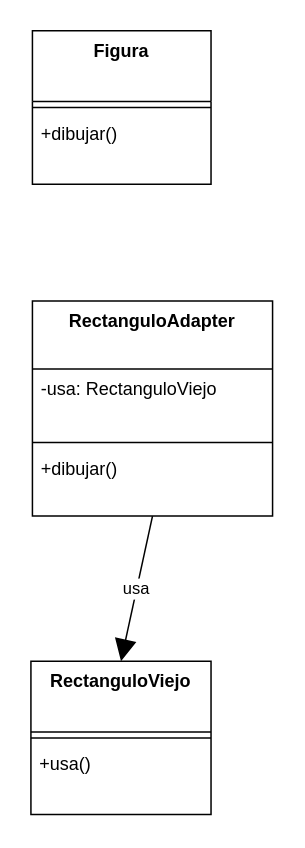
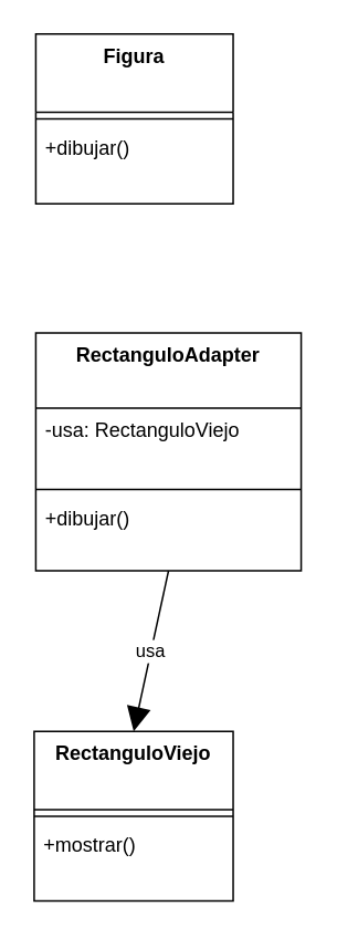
  <mxCell id="0" />
  <mxCell id="1" parent="0" />
  <mxCell id="2" value="Figura" style="swimlane;fontStyle=1;align=center;verticalAlign=top;childLayout=stackLayout;horizontal=1;startSize=47.2;horizontalStack=0;resizeParent=1;resizeParentMax=0;resizeLast=0;collapsible=0;marginBottom=0;" vertex="1" parent="1"><mxGeometry x="21" y="20" width="119" height="102.2" as="geometry" /></mxCell>
  <mxCell id="3" style="line;strokeWidth=1;fillColor=none;align=left;verticalAlign=middle;spacingTop=-1;spacingLeft=3;spacingRight=3;rotatable=0;labelPosition=right;points=[];portConstraint=eastwest;strokeColor=inherit;" vertex="1" parent="2"><mxGeometry y="47.2" width="119" height="8" as="geometry" /></mxCell>
  <mxCell id="4" value="+dibujar()" style="text;strokeColor=none;fillColor=none;align=left;verticalAlign=top;spacingLeft=4;spacingRight=4;overflow=hidden;rotatable=0;points=[[0,0.5],[1,0.5]];portConstraint=eastwest;" vertex="1" parent="2"><mxGeometry y="55.2" width="119" height="47" as="geometry" /></mxCell>
  <mxCell id="5" value="RectanguloViejo" style="swimlane;fontStyle=1;align=center;verticalAlign=top;childLayout=stackLayout;horizontal=1;startSize=47.2;horizontalStack=0;resizeParent=1;resizeParentMax=0;resizeLast=0;collapsible=0;marginBottom=0;" vertex="1" parent="1"><mxGeometry x="20" y="440" width="120" height="102.2" as="geometry" /></mxCell>
  <mxCell id="6" style="line;strokeWidth=1;fillColor=none;align=left;verticalAlign=middle;spacingTop=-1;spacingLeft=3;spacingRight=3;rotatable=0;labelPosition=right;points=[];portConstraint=eastwest;strokeColor=inherit;" vertex="1" parent="5"><mxGeometry y="47.2" width="120" height="8" as="geometry" /></mxCell>
- <mxCell id="7" value="+usa()" style="text;strokeColor=none;fillColor=none;align=left;verticalAlign=top;spacingLeft=4;spacingRight=4;overflow=hidden;rotatable=0;points=[[0,0.5],[1,0.5]];portConstraint=eastwest;" vertex="1" parent="5"><mxGeometry y="55.2" width="120" height="47" as="geometry" /></mxCell>
+ <mxCell id="7" value="+mostrar()" style="text;strokeColor=none;fillColor=none;align=left;verticalAlign=top;spacingLeft=4;spacingRight=4;overflow=hidden;rotatable=0;points=[[0,0.5],[1,0.5]];portConstraint=eastwest;" vertex="1" parent="5"><mxGeometry y="55.2" width="120" height="47" as="geometry" /></mxCell>
  <mxCell id="8" value="RectanguloAdapter" style="swimlane;fontStyle=1;align=center;verticalAlign=top;childLayout=stackLayout;horizontal=1;startSize=45.333;horizontalStack=0;resizeParent=1;resizeParentMax=0;resizeLast=0;collapsible=0;marginBottom=0;" vertex="1" parent="1"><mxGeometry x="21" y="200" width="160" height="143.333" as="geometry" /></mxCell>
  <mxCell id="9" value="-usa: RectanguloViejo" style="text;strokeColor=none;fillColor=none;align=left;verticalAlign=top;spacingLeft=4;spacingRight=4;overflow=hidden;rotatable=0;points=[[0,0.5],[1,0.5]];portConstraint=eastwest;" vertex="1" parent="8"><mxGeometry y="45.333" width="160" height="45" as="geometry" /></mxCell>
  <mxCell id="10" style="line;strokeWidth=1;fillColor=none;align=left;verticalAlign=middle;spacingTop=-1;spacingLeft=3;spacingRight=3;rotatable=0;labelPosition=right;points=[];portConstraint=eastwest;strokeColor=inherit;" vertex="1" parent="8"><mxGeometry y="90.333" width="160" height="8" as="geometry" /></mxCell>
  <mxCell id="11" value="+dibujar()" style="text;strokeColor=none;fillColor=none;align=left;verticalAlign=top;spacingLeft=4;spacingRight=4;overflow=hidden;rotatable=0;points=[[0,0.5],[1,0.5]];portConstraint=eastwest;" vertex="1" parent="8"><mxGeometry y="98.333" width="160" height="45" as="geometry" /></mxCell>
  <mxCell id="12" value="usa" style="curved=1;startArrow=none;endArrow=block;endSize=12;exitX=0.5;exitY=1;entryX=0.5;entryY=0;rounded=0;" edge="1" parent="1" source="8" target="5"><mxGeometry x="-0.002" relative="1" as="geometry"><Array as="points" /><mxPoint as="offset" /></mxGeometry></mxCell>
